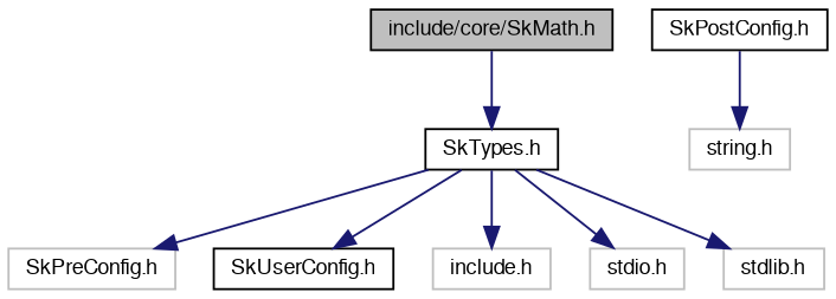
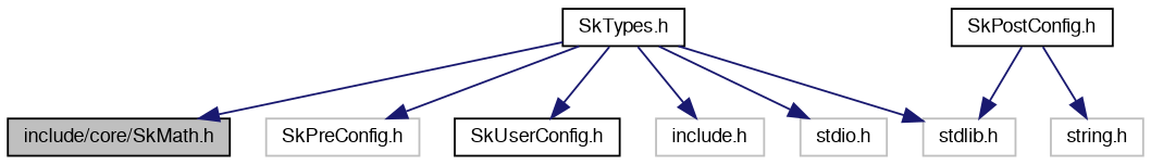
  digraph {
    node [color=grey75 fillcolor=white fontname=FreeSans fontsize=10 shape=record style=filled]
    edge [color=midnightblue fontname=FreeSans fontsize=10 labelfontname=FreeSans labelfontsize=10 style=solid]
    n1 [color=black fillcolor=grey75 fontcolor=black height=0.2 label="include/core/SkMath.h" width=0.4]
    n2 [color=black height=0.2 label="SkTypes.h" width=0.4]
    n3 [height=0.2 label="SkPreConfig.h" width=0.4]
    n4 [color=black height=0.2 label="SkUserConfig.h" width=0.4]
    n5 [height=0.2 label="include.h" width=0.4]
    n6 [height=0.2 label="stdio.h" width=0.4]
    n7 [height=0.2 label="stdlib.h" width=0.4]
    n8 [color=black height=0.2 label="SkPostConfig.h" width=0.4]
    n9 [height=0.2 label="string.h" width=0.4]
-   n1 -> n2
+   n2 -> n1
    n2 -> n3
    n2 -> n4
    n2 -> n5
    n2 -> n6
    n2 -> n7
+   n8 -> n7
    n8 -> n9
  }
